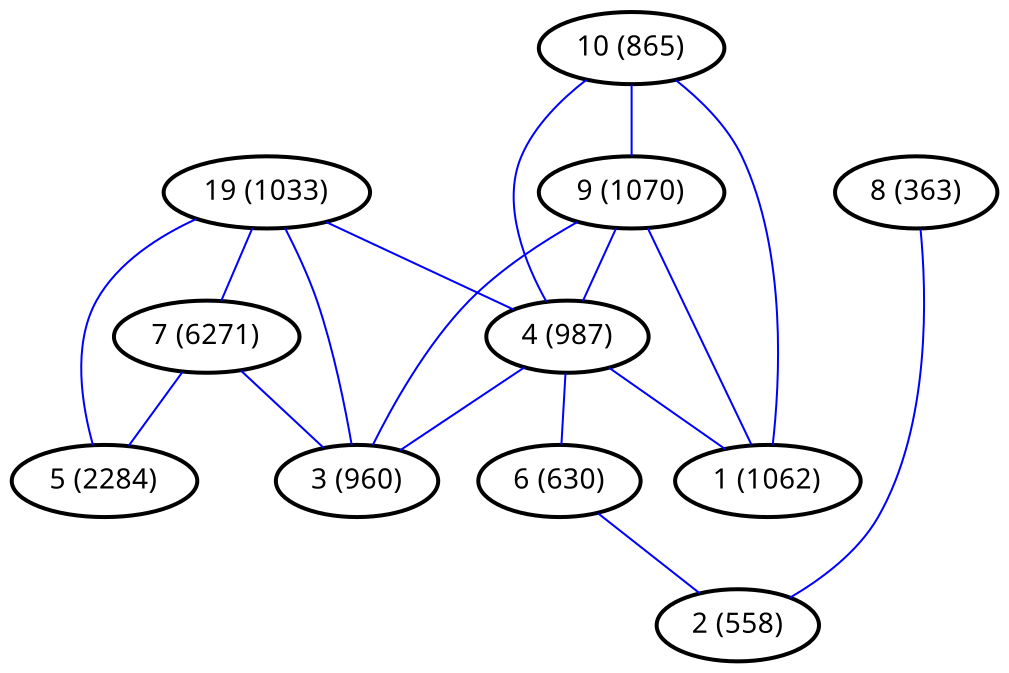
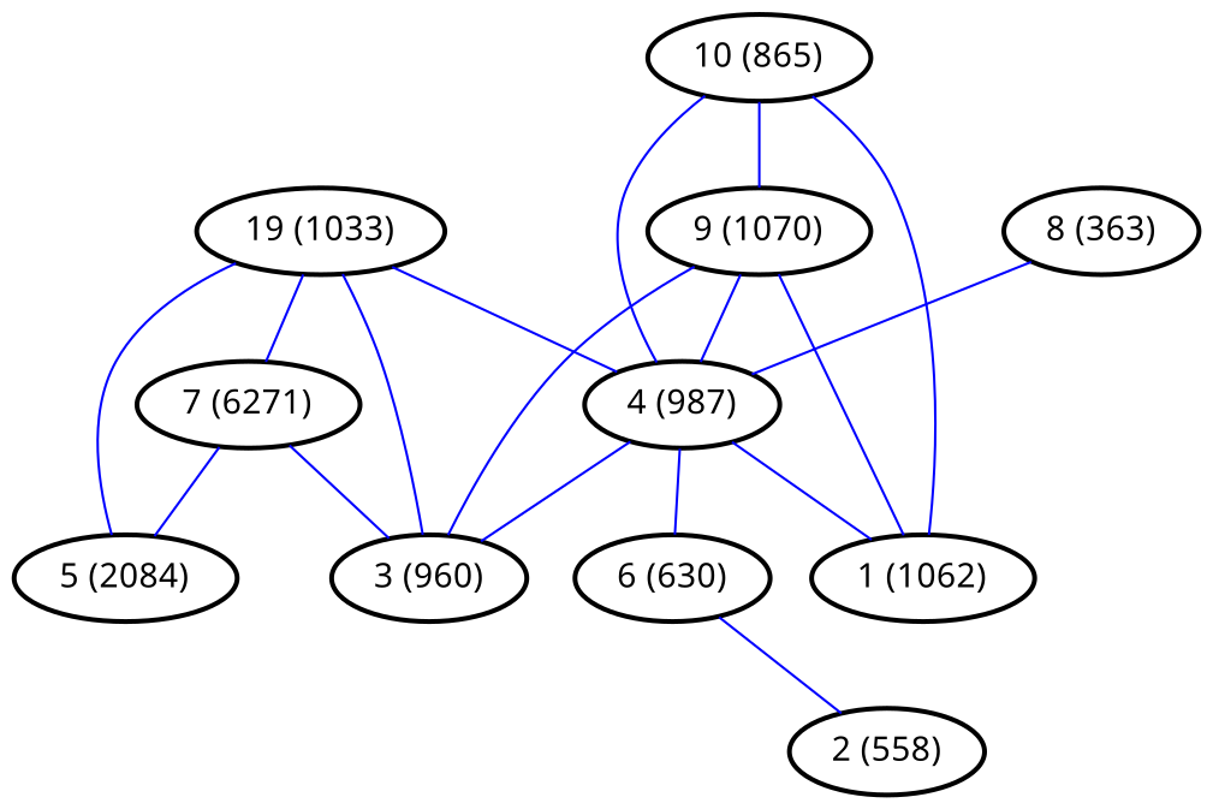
  graph {
    fontname="Noto Sans"
    node [fontname="Noto Sans" style=bold]
    edge [color=blue fontname="Noto Sans"]
    n1 [label="1 (1062)"]
    n2 [label="2 (558)"]
    n3 [label="3 (960)"]
    n4 [label="4 (987)"]
    n5 [label="6 (630)"]
-   n6 [label="5 (2284)"]
+   n6 [label="5 (2084)"]
    n7 [label="7 (6271)"]
    n8 [label="8 (363)"]
    n9 [label="9 (1070)"]
    n10 [label="10 (865)"]
    n11 [label="19 (1033)"]
    n4 -- n1
    n4 -- n3
    n4 -- n5
    n5 -- n2
    n7 -- n3
    n7 -- n6
-   n8 -- n2
+   n8 -- n4
    n9 -- n1
    n9 -- n3
    n9 -- n4
    n10 -- n1
    n10 -- n4
    n10 -- n9
    n11 -- n3
    n11 -- n4
    n11 -- n6
    n11 -- n7
  }
